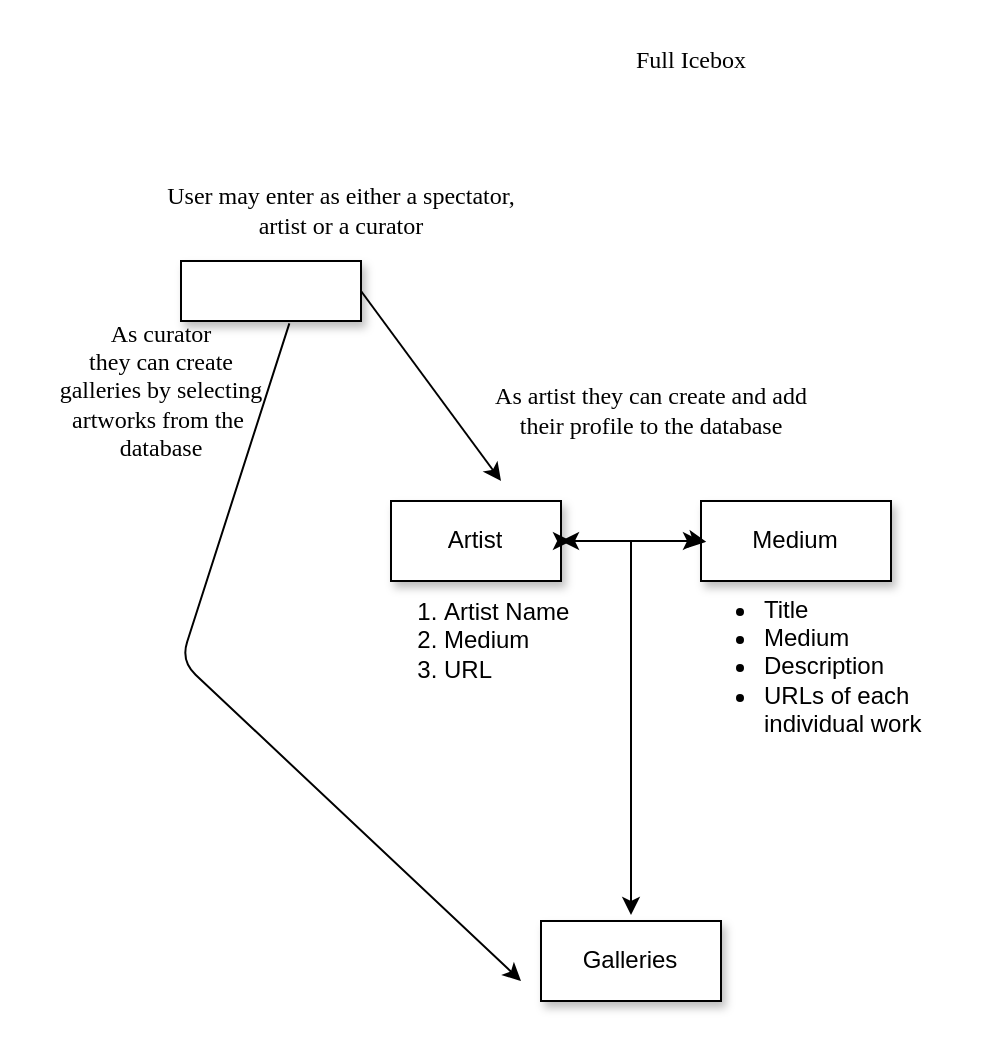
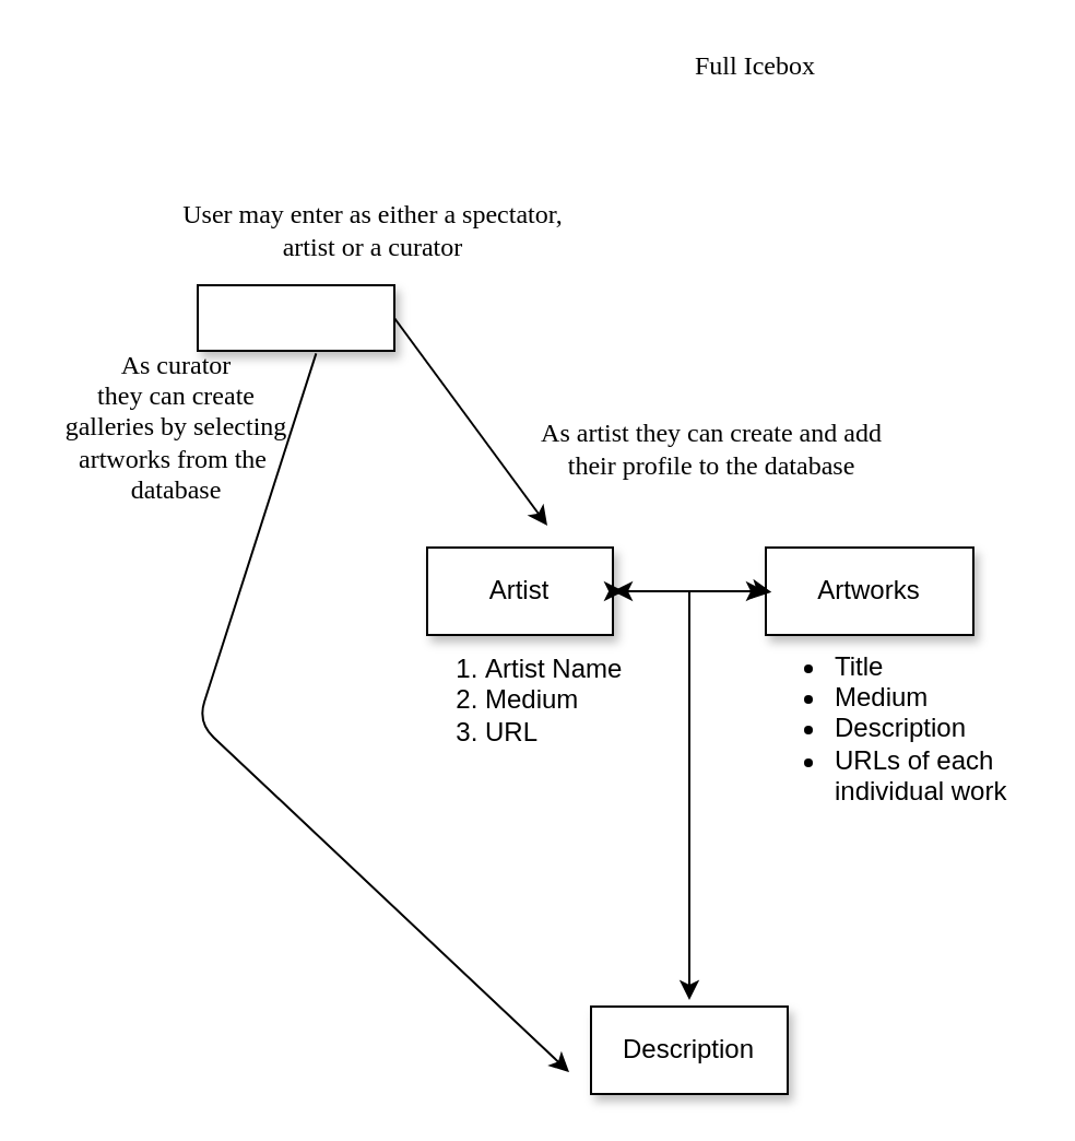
  <mxCell id="0" />
  <mxCell id="1" parent="0" />
  <mxCell id="2" value="" style="shape=table;html=1;whiteSpace=wrap;startSize=0;container=1;collapsible=0;childLayout=tableLayout;shadow=1;" vertex="1" parent="1"><mxGeometry x="90" y="130" width="90" height="30" as="geometry" /></mxCell>
  <mxCell id="3" value="" style="shape=partialRectangle;html=1;whiteSpace=wrap;collapsible=0;dropTarget=0;pointerEvents=0;fillColor=none;top=0;left=0;bottom=0;right=0;points=[[0,0.5],[1,0.5]];portConstraint=eastwest;" vertex="1" parent="2"><mxGeometry width="90" height="30" as="geometry" /></mxCell>
  <mxCell id="4" value="" style="shape=table;html=1;whiteSpace=wrap;startSize=0;container=1;collapsible=0;childLayout=tableLayout;shadow=1;" vertex="1" parent="1"><mxGeometry x="350" y="250" width="95" height="40" as="geometry" /></mxCell>
  <mxCell id="5" value="" style="shape=partialRectangle;html=1;whiteSpace=wrap;collapsible=0;dropTarget=0;pointerEvents=0;fillColor=none;top=0;left=0;bottom=0;right=0;points=[[0,0.5],[1,0.5]];portConstraint=eastwest;" vertex="1" parent="4"><mxGeometry width="95" height="40" as="geometry" /></mxCell>
- <mxCell id="6" value="Medium" style="shape=partialRectangle;html=1;whiteSpace=wrap;connectable=0;overflow=hidden;fillColor=none;top=0;left=0;bottom=0;right=0;" vertex="1" parent="5"><mxGeometry width="95" height="40" as="geometry" /></mxCell>
+ <mxCell id="6" value="Artworks" style="shape=partialRectangle;html=1;whiteSpace=wrap;connectable=0;overflow=hidden;fillColor=none;top=0;left=0;bottom=0;right=0;" vertex="1" parent="5"><mxGeometry width="95" height="40" as="geometry" /></mxCell>
  <mxCell id="7" value="" style="shape=table;html=1;whiteSpace=wrap;startSize=0;container=1;collapsible=0;childLayout=tableLayout;shadow=1;" vertex="1" parent="1"><mxGeometry x="195" y="250" width="85" height="40" as="geometry" /></mxCell>
  <mxCell id="8" value="" style="shape=partialRectangle;html=1;whiteSpace=wrap;collapsible=0;dropTarget=0;pointerEvents=0;fillColor=none;top=0;left=0;bottom=0;right=0;points=[[0,0.5],[1,0.5]];portConstraint=eastwest;" vertex="1" parent="7"><mxGeometry width="85" height="40" as="geometry" /></mxCell>
  <mxCell id="9" value="Artist" style="shape=partialRectangle;html=1;whiteSpace=wrap;connectable=0;overflow=hidden;fillColor=none;top=0;left=0;bottom=0;right=0;" vertex="1" parent="8"><mxGeometry width="85" height="40" as="geometry" /></mxCell>
  <mxCell id="10" value="&lt;ol&gt;&lt;li&gt;Artist Name&lt;/li&gt;&lt;li&gt;Medium&lt;/li&gt;&lt;li&gt;URL&lt;/li&gt;&lt;/ol&gt;" style="text;strokeColor=none;fillColor=none;html=1;whiteSpace=wrap;verticalAlign=middle;overflow=hidden;shadow=1;" vertex="1" parent="1"><mxGeometry x="180" y="280" width="120" height="80" as="geometry" /></mxCell>
  <mxCell id="11" value="&lt;ul&gt;&lt;li&gt;Title&lt;/li&gt;&lt;li&gt;Medium&lt;/li&gt;&lt;li&gt;Description&lt;/li&gt;&lt;li&gt;URLs of each individual work&lt;/li&gt;&lt;/ul&gt;" style="text;strokeColor=none;fillColor=none;html=1;whiteSpace=wrap;verticalAlign=middle;overflow=hidden;shadow=1;" vertex="1" parent="1"><mxGeometry x="340" y="275" width="130" height="115" as="geometry" /></mxCell>
  <mxCell id="12" value="" style="shape=table;html=1;whiteSpace=wrap;startSize=0;container=1;collapsible=0;childLayout=tableLayout;shadow=1;" vertex="1" parent="1"><mxGeometry x="270" y="460" width="90" height="40" as="geometry" /></mxCell>
  <mxCell id="13" value="" style="shape=partialRectangle;html=1;whiteSpace=wrap;collapsible=0;dropTarget=0;pointerEvents=0;fillColor=none;top=0;left=0;bottom=0;right=0;points=[[0,0.5],[1,0.5]];portConstraint=eastwest;" vertex="1" parent="12"><mxGeometry width="90" height="40" as="geometry" /></mxCell>
- <mxCell id="14" value="Galleries" style="shape=partialRectangle;html=1;whiteSpace=wrap;connectable=0;overflow=hidden;fillColor=none;top=0;left=0;bottom=0;right=0;" vertex="1" parent="13"><mxGeometry width="90" height="40" as="geometry" /></mxCell>
+ <mxCell id="14" value="Description" style="shape=partialRectangle;html=1;whiteSpace=wrap;connectable=0;overflow=hidden;fillColor=none;top=0;left=0;bottom=0;right=0;" vertex="1" parent="13"><mxGeometry width="90" height="40" as="geometry" /></mxCell>
  <mxCell id="15" style="rounded=0;orthogonalLoop=1;jettySize=auto;html=1;exitX=1;exitY=0.5;exitDx=0;exitDy=0;" edge="1" parent="1" source="3"><mxGeometry relative="1" as="geometry"><mxPoint x="250" y="240" as="targetPoint" /></mxGeometry></mxCell>
  <mxCell id="16" style="rounded=0;orthogonalLoop=1;jettySize=auto;html=1;exitX=1;exitY=0.5;exitDx=0;exitDy=0;" edge="1" parent="1" source="8"><mxGeometry relative="1" as="geometry"><mxPoint x="285" y="270" as="targetPoint" /></mxGeometry></mxCell>
  <mxCell id="17" style="edgeStyle=none;rounded=0;orthogonalLoop=1;jettySize=auto;html=1;exitX=0;exitY=0.5;exitDx=0;exitDy=0;entryX=0.097;entryY=-0.04;entryDx=0;entryDy=0;entryPerimeter=0;" edge="1" parent="1" source="5" target="11"><mxGeometry relative="1" as="geometry" /></mxCell>
  <mxCell id="18" value="" style="endArrow=classic;startArrow=classic;html=1;exitX=1;exitY=0.5;exitDx=0;exitDy=0;entryX=0;entryY=0.5;entryDx=0;entryDy=0;" edge="1" parent="1" source="8" target="5"><mxGeometry width="50" height="50" relative="1" as="geometry"><mxPoint x="300" y="295" as="sourcePoint" /><mxPoint x="350" y="245" as="targetPoint" /></mxGeometry></mxCell>
  <mxCell id="19" value="" style="endArrow=classic;html=1;fontStyle=1;fontFamily=Times New Roman;" edge="1" parent="1"><mxGeometry width="50" height="50" relative="1" as="geometry"><mxPoint x="315" y="270" as="sourcePoint" /><mxPoint x="315" y="457" as="targetPoint" /></mxGeometry></mxCell>
  <mxCell id="20" value="User may enter as either a spectator, &lt;br&gt;artist&amp;nbsp;or a curator" style="text;html=1;align=center;verticalAlign=middle;resizable=0;points=[];autosize=1;fontFamily=Times New Roman;" vertex="1" parent="1"><mxGeometry x="75" y="90" width="190" height="30" as="geometry" /></mxCell>
  <mxCell id="21" value="As artist they can create and add&lt;br&gt;their profile to the database" style="text;html=1;align=center;verticalAlign=middle;resizable=0;points=[];autosize=1;fontFamily=Times New Roman;" vertex="1" parent="1"><mxGeometry x="240" y="190" width="170" height="30" as="geometry" /></mxCell>
  <mxCell id="22" value="" style="endArrow=classic;html=1;fontFamily=Times New Roman;exitX=0.602;exitY=1.039;exitDx=0;exitDy=0;exitPerimeter=0;" edge="1" parent="1" source="3"><mxGeometry width="50" height="50" relative="1" as="geometry"><mxPoint x="100" y="220" as="sourcePoint" /><mxPoint x="260" y="490" as="targetPoint" /><Array as="points"><mxPoint x="90" y="330" /></Array></mxGeometry></mxCell>
  <mxCell id="23" value="As curator&lt;br&gt;they can create&lt;br&gt;galleries by selecting&lt;br&gt;artworks from the&amp;nbsp;&lt;br&gt;database" style="text;html=1;align=center;verticalAlign=middle;resizable=0;points=[];autosize=1;fontFamily=Times New Roman;" vertex="1" parent="1"><mxGeometry y="160" width="120" height="70" as="geometry" x="20" /></mxCell>
  <mxCell id="24" value="Full Icebox" style="text;html=1;align=center;verticalAlign=middle;resizable=0;points=[];autosize=1;fontFamily=Times New Roman;" vertex="1" parent="1"><mxGeometry x="310" y="20" width="70" height="20" as="geometry" /></mxCell>
